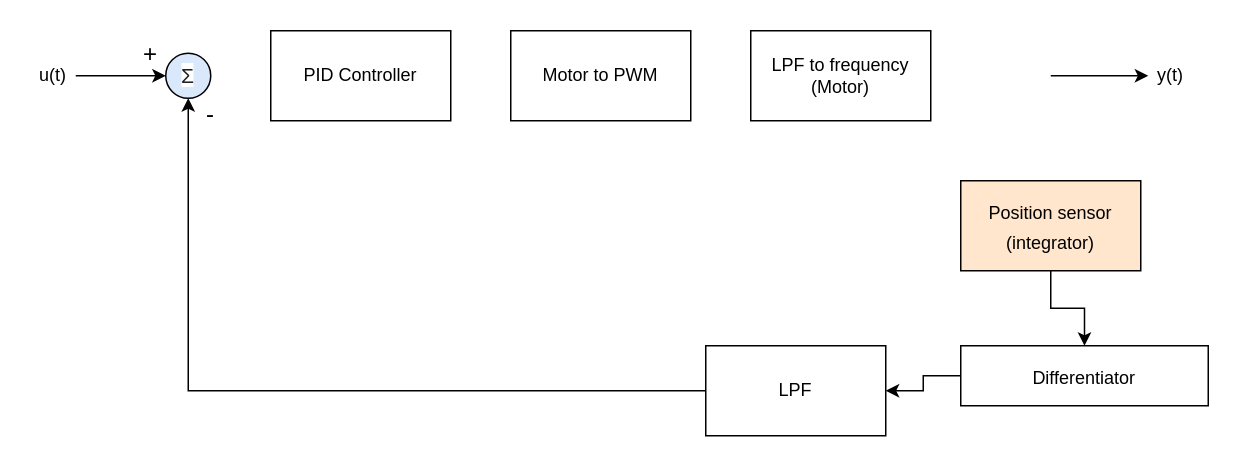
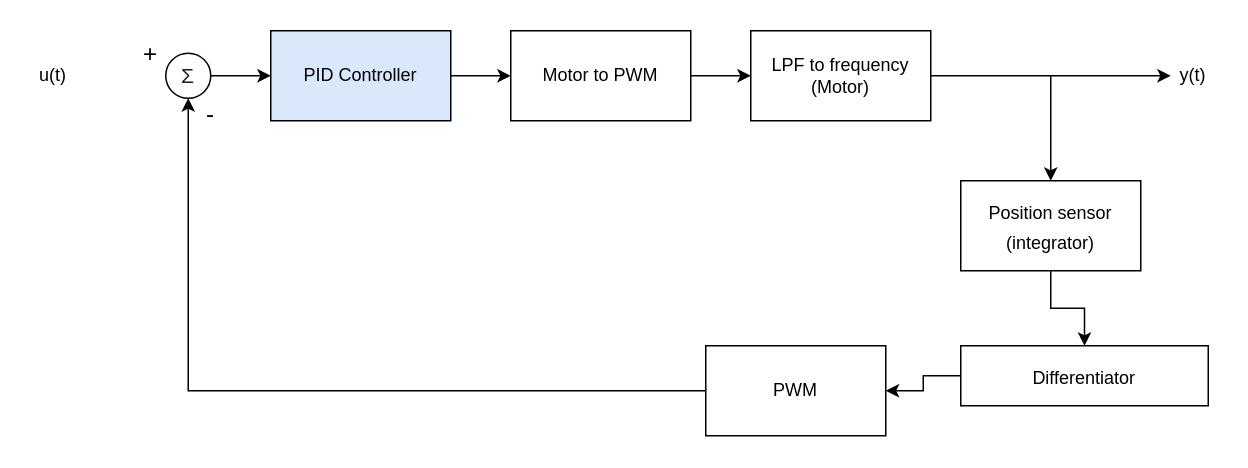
  <mxCell id="0" />
  <mxCell id="1" parent="0" />
- <mxCell id="3" value="PID Controller" style="rounded=0;whiteSpace=wrap;html=1;" vertex="1" parent="1"><mxGeometry x="180" y="20" width="120" height="60" as="geometry" /></mxCell>
+ <mxCell id="2" value="" style="edgeStyle=orthogonalEdgeStyle;rounded=0;orthogonalLoop=1;jettySize=auto;html=1;" edge="1" parent="1" source="3" target="5"><mxGeometry relative="1" as="geometry" /></mxCell>
+ <mxCell id="3" value="PID Controller" style="rounded=0;whiteSpace=wrap;html=1;fillColor=#dae8fc;" vertex="1" parent="1"><mxGeometry x="180" y="20" width="120" height="60" as="geometry" /></mxCell>
+ <mxCell id="4" value="" style="edgeStyle=orthogonalEdgeStyle;rounded=0;orthogonalLoop=1;jettySize=auto;html=1;" edge="1" parent="1" source="5" target="7"><mxGeometry relative="1" as="geometry" /></mxCell>
  <mxCell id="5" value="Motor to PWM" style="rounded=0;whiteSpace=wrap;html=1;" vertex="1" parent="1"><mxGeometry x="340" y="20" width="120" height="60" as="geometry" /></mxCell>
+ <mxCell id="6" style="edgeStyle=orthogonalEdgeStyle;rounded=0;orthogonalLoop=1;jettySize=auto;html=1;entryX=0.5;entryY=0;entryDx=0;entryDy=0;fontSize=16;" edge="1" parent="1" source="7" target="14"><mxGeometry relative="1" as="geometry" /></mxCell>
  <mxCell id="7" value="LPF to frequency&lt;br&gt;(Motor)" style="rounded=0;whiteSpace=wrap;html=1;" vertex="1" parent="1"><mxGeometry x="500" y="20" width="120" height="60" as="geometry" /></mxCell>
- <mxCell id="9" value="&lt;span style=&quot;color: rgb(32, 33, 34); font-family: sans-serif; font-size: 14px; text-align: start; background-color: rgb(255, 255, 255);&quot;&gt;Σ&lt;/span&gt;" style="ellipse;whiteSpace=wrap;html=1;aspect=fixed;fillColor=#dae8fc;" vertex="1" parent="1"><mxGeometry x="110" y="35" width="30" height="30" as="geometry" /></mxCell>
- <mxCell id="10" value="" style="endArrow=classic;html=1;rounded=0;entryX=0;entryY=0.5;entryDx=0;entryDy=0;exitX=1;exitY=0.5;exitDx=0;exitDy=0;" edge="1" parent="1" source="20" target="9"><mxGeometry width="50" height="50" relative="1" as="geometry"><mxPoint x="60" y="50" as="sourcePoint" /><mxPoint x="370" y="80" as="targetPoint" /></mxGeometry></mxCell>
+ <mxCell id="8" value="" style="edgeStyle=orthogonalEdgeStyle;rounded=0;orthogonalLoop=1;jettySize=auto;html=1;" edge="1" parent="1" source="9" target="3"><mxGeometry relative="1" as="geometry" /></mxCell>
+ <mxCell id="9" value="&lt;span style=&quot;color: rgb(32, 33, 34); font-family: sans-serif; font-size: 14px; text-align: start; background-color: rgb(255, 255, 255);&quot;&gt;Σ&lt;/span&gt;" style="ellipse;whiteSpace=wrap;html=1;aspect=fixed;" vertex="1" parent="1"><mxGeometry x="110" y="35" width="30" height="30" as="geometry" /></mxCell>
  <mxCell id="11" value="&lt;font style=&quot;font-size: 16px;&quot;&gt;+&lt;/font&gt;" style="text;html=1;strokeColor=none;fillColor=none;align=center;verticalAlign=middle;whiteSpace=wrap;rounded=0;" vertex="1" parent="1"><mxGeometry x="70" y="20" width="60" height="30" as="geometry" /></mxCell>
  <mxCell id="12" value="&lt;span style=&quot;font-size: 16px;&quot;&gt;-&lt;/span&gt;" style="text;html=1;strokeColor=none;fillColor=none;align=center;verticalAlign=middle;whiteSpace=wrap;rounded=0;" vertex="1" parent="1"><mxGeometry x="110" y="60" width="60" height="30" as="geometry" /></mxCell>
  <mxCell id="13" value="" style="edgeStyle=orthogonalEdgeStyle;rounded=0;orthogonalLoop=1;jettySize=auto;html=1;fontSize=12;" edge="1" parent="1" source="14" target="17"><mxGeometry relative="1" as="geometry" /></mxCell>
- <mxCell id="14" value="&lt;font style=&quot;font-size: 12px;&quot;&gt;Position sensor&lt;br&gt;(integrator)&lt;br&gt;&lt;/font&gt;" style="whiteSpace=wrap;html=1;rounded=0;fontSize=16;fillColor=#ffe6cc;" vertex="1" parent="1"><mxGeometry x="640" y="120" width="120" height="60" as="geometry" /></mxCell>
+ <mxCell id="14" value="&lt;font style=&quot;font-size: 12px;&quot;&gt;Position sensor&lt;br&gt;(integrator)&lt;br&gt;&lt;/font&gt;" style="whiteSpace=wrap;html=1;rounded=0;fontSize=16;" vertex="1" parent="1"><mxGeometry x="640" y="120" width="120" height="60" as="geometry" /></mxCell>
  <mxCell id="15" value="" style="endArrow=classic;html=1;rounded=0;fontSize=12;entryX=0;entryY=0.5;entryDx=0;entryDy=0;" edge="1" parent="1" target="21"><mxGeometry width="50" height="50" relative="1" as="geometry"><mxPoint x="700" y="50" as="sourcePoint" /><mxPoint x="780.914" y="50" as="targetPoint" /></mxGeometry></mxCell>
  <mxCell id="16" value="" style="edgeStyle=orthogonalEdgeStyle;rounded=0;orthogonalLoop=1;jettySize=auto;html=1;fontSize=12;" edge="1" parent="1" source="17" target="19"><mxGeometry relative="1" as="geometry" /></mxCell>
  <mxCell id="17" value="&lt;font style=&quot;font-size: 12px;&quot;&gt;Differentiator&lt;/font&gt;" style="whiteSpace=wrap;html=1;fontSize=16;rounded=0;" vertex="1" parent="1"><mxGeometry x="640" y="230" width="165" height="40" as="geometry" /></mxCell>
  <mxCell id="18" style="edgeStyle=orthogonalEdgeStyle;rounded=0;orthogonalLoop=1;jettySize=auto;html=1;entryX=0.5;entryY=1;entryDx=0;entryDy=0;fontSize=12;" edge="1" parent="1" source="19" target="9"><mxGeometry relative="1" as="geometry" /></mxCell>
- <mxCell id="19" value="LPF" style="rounded=0;whiteSpace=wrap;html=1;fontSize=12;" vertex="1" parent="1"><mxGeometry x="470" y="230" width="120" height="60" as="geometry" /></mxCell>
+ <mxCell id="19" value="PWM" style="rounded=0;whiteSpace=wrap;html=1;fontSize=12;" vertex="1" parent="1"><mxGeometry x="470" y="230" width="120" height="60" as="geometry" /></mxCell>
  <mxCell id="20" value="u(t)" style="text;html=1;strokeColor=none;fillColor=none;align=center;verticalAlign=middle;whiteSpace=wrap;rounded=0;fontSize=12;" vertex="1" parent="1"><mxGeometry x="20" y="35" width="30" height="30" as="geometry" /></mxCell>
- <mxCell id="21" value="y(t)" style="text;html=1;strokeColor=none;fillColor=none;align=center;verticalAlign=middle;whiteSpace=wrap;rounded=0;fontSize=12;" vertex="1" parent="1"><mxGeometry x="765" y="35" width="30" height="30" as="geometry" /></mxCell>
+ <mxCell id="21" value="y(t)" style="text;html=1;strokeColor=none;fillColor=none;align=center;verticalAlign=middle;whiteSpace=wrap;rounded=0;fontSize=12;" vertex="1" parent="1"><mxGeometry x="780" y="35" width="30" height="30" as="geometry" /></mxCell>
